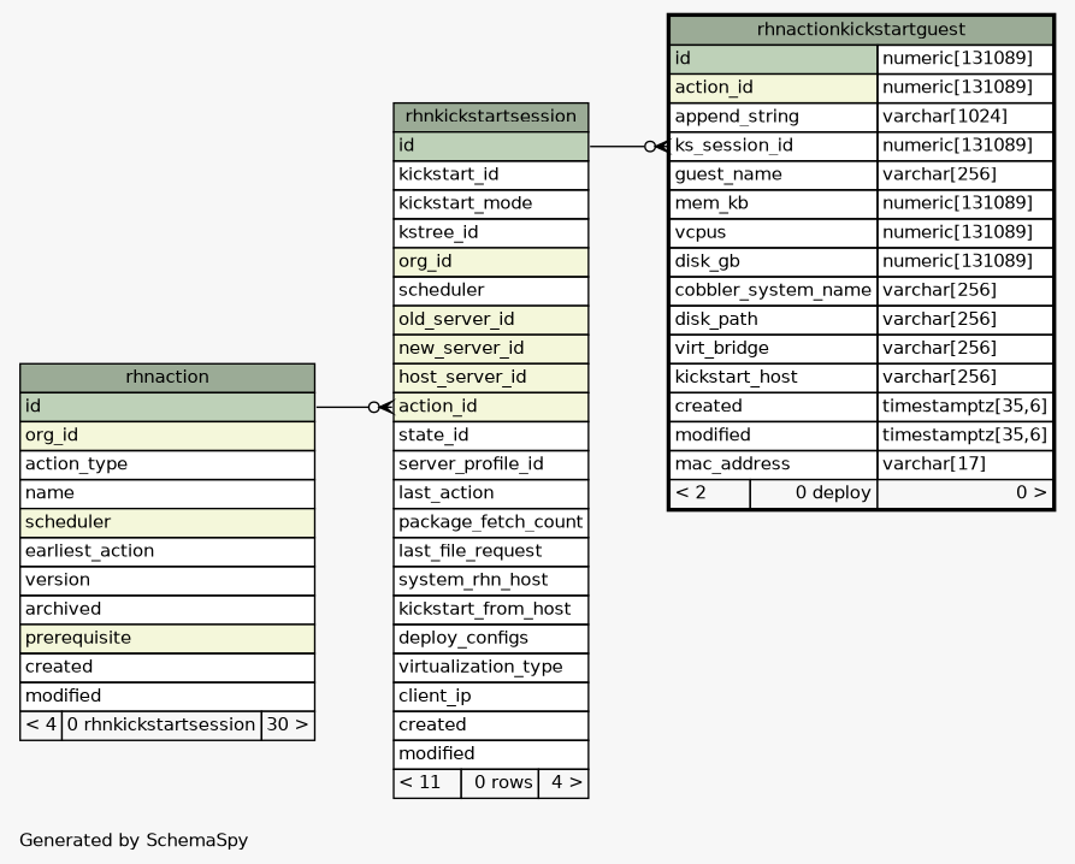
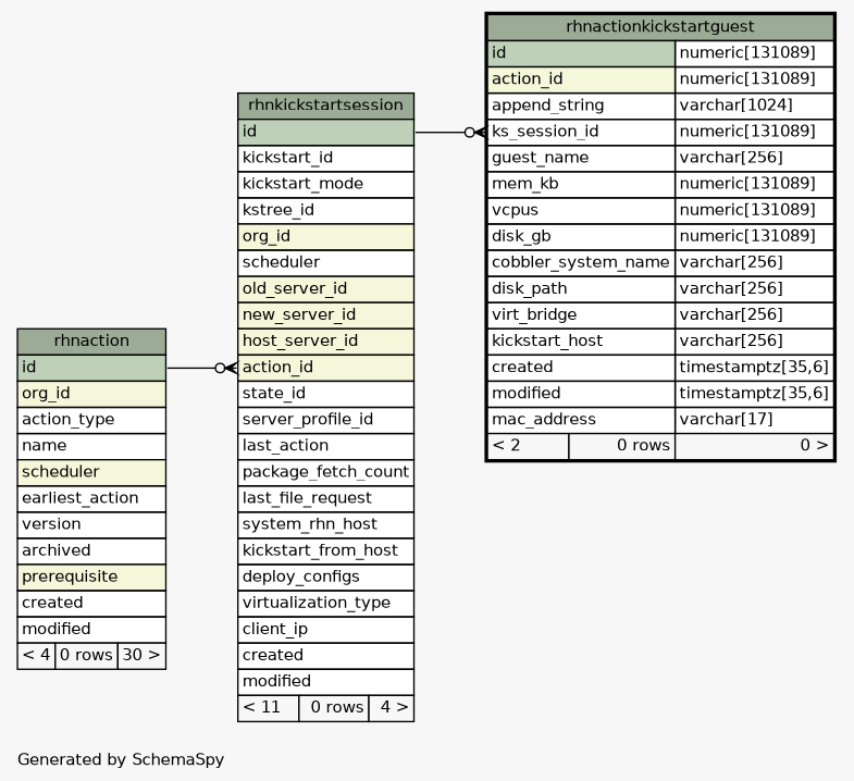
  digraph {
    bgcolor="#f7f7f7"
    fontname=Helvetica
    fontsize=11
    label="\nGenerated by SchemaSpy"
    labeljust=l
    nodesep=0.18
    rankdir=RL
    ranksep=0.46
    node [fontname=Helvetica fontsize=11 shape=plaintext]
    edge [arrowhead=none arrowsize=0.8 arrowtail=crowodot dir=back headport="id:e"]
-   n1 [label=<     <TABLE BORDER="2" CELLBORDER="1" CELLSPACING="0" BGCOLOR="#ffffff">       <TR><TD COLSPAN="3" BGCOLOR="#9bab96" ALIGN="CENTER">rhnactionkickstartguest</TD></TR>       <TR><TD PORT="id" COLSPAN="2" BGCOLOR="#bed1b8" ALIGN="LEFT">id</TD><TD PORT="id.type" ALIGN="LEFT">numeric[131089]</TD></TR>       <TR><TD PORT="action_id" COLSPAN="2" BGCOLOR="#f4f7da" ALIGN="LEFT">action_id</TD><TD PORT="action_id.type" ALIGN="LEFT">numeric[131089]</TD></TR>       <TR><TD PORT="append_string" COLSPAN="2" ALIGN="LEFT">append_string</TD><TD PORT="append_string.type" ALIGN="LEFT">varchar[1024]</TD></TR>       <TR><TD PORT="ks_session_id" COLSPAN="2" ALIGN="LEFT">ks_session_id</TD><TD PORT="ks_session_id.type" ALIGN="LEFT">numeric[131089]</TD></TR>       <TR><TD PORT="guest_name" COLSPAN="2" ALIGN="LEFT">guest_name</TD><TD PORT="guest_name.type" ALIGN="LEFT">varchar[256]</TD></TR>       <TR><TD PORT="mem_kb" COLSPAN="2" ALIGN="LEFT">mem_kb</TD><TD PORT="mem_kb.type" ALIGN="LEFT">numeric[131089]</TD></TR>       <TR><TD PORT="vcpus" COLSPAN="2" ALIGN="LEFT">vcpus</TD><TD PORT="vcpus.type" ALIGN="LEFT">numeric[131089]</TD></TR>       <TR><TD PORT="disk_gb" COLSPAN="2" ALIGN="LEFT">disk_gb</TD><TD PORT="disk_gb.type" ALIGN="LEFT">numeric[131089]</TD></TR>       <TR><TD PORT="cobbler_system_name" COLSPAN="2" ALIGN="LEFT">cobbler_system_name</TD><TD PORT="cobbler_system_name.type" ALIGN="LEFT">varchar[256]</TD></TR>       <TR><TD PORT="disk_path" COLSPAN="2" ALIGN="LEFT">disk_path</TD><TD PORT="disk_path.type" ALIGN="LEFT">varchar[256]</TD></TR>       <TR><TD PORT="virt_bridge" COLSPAN="2" ALIGN="LEFT">virt_bridge</TD><TD PORT="virt_bridge.type" ALIGN="LEFT">varchar[256]</TD></TR>       <TR><TD PORT="kickstart_host" COLSPAN="2" ALIGN="LEFT">kickstart_host</TD><TD PORT="kickstart_host.type" ALIGN="LEFT">varchar[256]</TD></TR>       <TR><TD PORT="created" COLSPAN="2" ALIGN="LEFT">created</TD><TD PORT="created.type" ALIGN="LEFT">timestamptz[35,6]</TD></TR>       <TR><TD PORT="modified" COLSPAN="2" ALIGN="LEFT">modified</TD><TD PORT="modified.type" ALIGN="LEFT">timestamptz[35,6]</TD></TR>       <TR><TD PORT="mac_address" COLSPAN="2" ALIGN="LEFT">mac_address</TD><TD PORT="mac_address.type" ALIGN="LEFT">varchar[17]</TD></TR>       <TR><TD ALIGN="LEFT" BGCOLOR="#f7f7f7">&lt; 2</TD><TD ALIGN="RIGHT" BGCOLOR="#f7f7f7">0 deploy</TD><TD ALIGN="RIGHT" BGCOLOR="#f7f7f7">0 &gt;</TD></TR>     </TABLE>>]
+   n1 [label=<     <TABLE BORDER="2" CELLBORDER="1" CELLSPACING="0" BGCOLOR="#ffffff">       <TR><TD COLSPAN="3" BGCOLOR="#9bab96" ALIGN="CENTER">rhnactionkickstartguest</TD></TR>       <TR><TD PORT="id" COLSPAN="2" BGCOLOR="#bed1b8" ALIGN="LEFT">id</TD><TD PORT="id.type" ALIGN="LEFT">numeric[131089]</TD></TR>       <TR><TD PORT="action_id" COLSPAN="2" BGCOLOR="#f4f7da" ALIGN="LEFT">action_id</TD><TD PORT="action_id.type" ALIGN="LEFT">numeric[131089]</TD></TR>       <TR><TD PORT="append_string" COLSPAN="2" ALIGN="LEFT">append_string</TD><TD PORT="append_string.type" ALIGN="LEFT">varchar[1024]</TD></TR>       <TR><TD PORT="ks_session_id" COLSPAN="2" ALIGN="LEFT">ks_session_id</TD><TD PORT="ks_session_id.type" ALIGN="LEFT">numeric[131089]</TD></TR>       <TR><TD PORT="guest_name" COLSPAN="2" ALIGN="LEFT">guest_name</TD><TD PORT="guest_name.type" ALIGN="LEFT">varchar[256]</TD></TR>       <TR><TD PORT="mem_kb" COLSPAN="2" ALIGN="LEFT">mem_kb</TD><TD PORT="mem_kb.type" ALIGN="LEFT">numeric[131089]</TD></TR>       <TR><TD PORT="vcpus" COLSPAN="2" ALIGN="LEFT">vcpus</TD><TD PORT="vcpus.type" ALIGN="LEFT">numeric[131089]</TD></TR>       <TR><TD PORT="disk_gb" COLSPAN="2" ALIGN="LEFT">disk_gb</TD><TD PORT="disk_gb.type" ALIGN="LEFT">numeric[131089]</TD></TR>       <TR><TD PORT="cobbler_system_name" COLSPAN="2" ALIGN="LEFT">cobbler_system_name</TD><TD PORT="cobbler_system_name.type" ALIGN="LEFT">varchar[256]</TD></TR>       <TR><TD PORT="disk_path" COLSPAN="2" ALIGN="LEFT">disk_path</TD><TD PORT="disk_path.type" ALIGN="LEFT">varchar[256]</TD></TR>       <TR><TD PORT="virt_bridge" COLSPAN="2" ALIGN="LEFT">virt_bridge</TD><TD PORT="virt_bridge.type" ALIGN="LEFT">varchar[256]</TD></TR>       <TR><TD PORT="kickstart_host" COLSPAN="2" ALIGN="LEFT">kickstart_host</TD><TD PORT="kickstart_host.type" ALIGN="LEFT">varchar[256]</TD></TR>       <TR><TD PORT="created" COLSPAN="2" ALIGN="LEFT">created</TD><TD PORT="created.type" ALIGN="LEFT">timestamptz[35,6]</TD></TR>       <TR><TD PORT="modified" COLSPAN="2" ALIGN="LEFT">modified</TD><TD PORT="modified.type" ALIGN="LEFT">timestamptz[35,6]</TD></TR>       <TR><TD PORT="mac_address" COLSPAN="2" ALIGN="LEFT">mac_address</TD><TD PORT="mac_address.type" ALIGN="LEFT">varchar[17]</TD></TR>       <TR><TD ALIGN="LEFT" BGCOLOR="#f7f7f7">&lt; 2</TD><TD ALIGN="RIGHT" BGCOLOR="#f7f7f7">0 rows</TD><TD ALIGN="RIGHT" BGCOLOR="#f7f7f7">0 &gt;</TD></TR>     </TABLE>>]
    n2 [label=<     <TABLE BORDER="0" CELLBORDER="1" CELLSPACING="0" BGCOLOR="#ffffff">       <TR><TD COLSPAN="3" BGCOLOR="#9bab96" ALIGN="CENTER">rhnkickstartsession</TD></TR>       <TR><TD PORT="id" COLSPAN="3" BGCOLOR="#bed1b8" ALIGN="LEFT">id</TD></TR>       <TR><TD PORT="kickstart_id" COLSPAN="3" ALIGN="LEFT">kickstart_id</TD></TR>       <TR><TD PORT="kickstart_mode" COLSPAN="3" ALIGN="LEFT">kickstart_mode</TD></TR>       <TR><TD PORT="kstree_id" COLSPAN="3" ALIGN="LEFT">kstree_id</TD></TR>       <TR><TD PORT="org_id" COLSPAN="3" BGCOLOR="#f4f7da" ALIGN="LEFT">org_id</TD></TR>       <TR><TD PORT="scheduler" COLSPAN="3" ALIGN="LEFT">scheduler</TD></TR>       <TR><TD PORT="old_server_id" COLSPAN="3" BGCOLOR="#f4f7da" ALIGN="LEFT">old_server_id</TD></TR>       <TR><TD PORT="new_server_id" COLSPAN="3" BGCOLOR="#f4f7da" ALIGN="LEFT">new_server_id</TD></TR>       <TR><TD PORT="host_server_id" COLSPAN="3" BGCOLOR="#f4f7da" ALIGN="LEFT">host_server_id</TD></TR>       <TR><TD PORT="action_id" COLSPAN="3" BGCOLOR="#f4f7da" ALIGN="LEFT">action_id</TD></TR>       <TR><TD PORT="state_id" COLSPAN="3" ALIGN="LEFT">state_id</TD></TR>       <TR><TD PORT="server_profile_id" COLSPAN="3" ALIGN="LEFT">server_profile_id</TD></TR>       <TR><TD PORT="last_action" COLSPAN="3" ALIGN="LEFT">last_action</TD></TR>       <TR><TD PORT="package_fetch_count" COLSPAN="3" ALIGN="LEFT">package_fetch_count</TD></TR>       <TR><TD PORT="last_file_request" COLSPAN="3" ALIGN="LEFT">last_file_request</TD></TR>       <TR><TD PORT="system_rhn_host" COLSPAN="3" ALIGN="LEFT">system_rhn_host</TD></TR>       <TR><TD PORT="kickstart_from_host" COLSPAN="3" ALIGN="LEFT">kickstart_from_host</TD></TR>       <TR><TD PORT="deploy_configs" COLSPAN="3" ALIGN="LEFT">deploy_configs</TD></TR>       <TR><TD PORT="virtualization_type" COLSPAN="3" ALIGN="LEFT">virtualization_type</TD></TR>       <TR><TD PORT="client_ip" COLSPAN="3" ALIGN="LEFT">client_ip</TD></TR>       <TR><TD PORT="created" COLSPAN="3" ALIGN="LEFT">created</TD></TR>       <TR><TD PORT="modified" COLSPAN="3" ALIGN="LEFT">modified</TD></TR>       <TR><TD ALIGN="LEFT" BGCOLOR="#f7f7f7">&lt; 11</TD><TD ALIGN="RIGHT" BGCOLOR="#f7f7f7">0 rows</TD><TD ALIGN="RIGHT" BGCOLOR="#f7f7f7">4 &gt;</TD></TR>     </TABLE>>]
-   n3 [label=<     <TABLE BORDER="0" CELLBORDER="1" CELLSPACING="0" BGCOLOR="#ffffff">       <TR><TD COLSPAN="3" BGCOLOR="#9bab96" ALIGN="CENTER">rhnaction</TD></TR>       <TR><TD PORT="id" COLSPAN="3" BGCOLOR="#bed1b8" ALIGN="LEFT">id</TD></TR>       <TR><TD PORT="org_id" COLSPAN="3" BGCOLOR="#f4f7da" ALIGN="LEFT">org_id</TD></TR>       <TR><TD PORT="action_type" COLSPAN="3" ALIGN="LEFT">action_type</TD></TR>       <TR><TD PORT="name" COLSPAN="3" ALIGN="LEFT">name</TD></TR>       <TR><TD PORT="scheduler" COLSPAN="3" BGCOLOR="#f4f7da" ALIGN="LEFT">scheduler</TD></TR>       <TR><TD PORT="earliest_action" COLSPAN="3" ALIGN="LEFT">earliest_action</TD></TR>       <TR><TD PORT="version" COLSPAN="3" ALIGN="LEFT">version</TD></TR>       <TR><TD PORT="archived" COLSPAN="3" ALIGN="LEFT">archived</TD></TR>       <TR><TD PORT="prerequisite" COLSPAN="3" BGCOLOR="#f4f7da" ALIGN="LEFT">prerequisite</TD></TR>       <TR><TD PORT="created" COLSPAN="3" ALIGN="LEFT">created</TD></TR>       <TR><TD PORT="modified" COLSPAN="3" ALIGN="LEFT">modified</TD></TR>       <TR><TD ALIGN="LEFT" BGCOLOR="#f7f7f7">&lt; 4</TD><TD ALIGN="RIGHT" BGCOLOR="#f7f7f7">0 rhnkickstartsession</TD><TD ALIGN="RIGHT" BGCOLOR="#f7f7f7">30 &gt;</TD></TR>     </TABLE>>]
+   n3 [label=<     <TABLE BORDER="0" CELLBORDER="1" CELLSPACING="0" BGCOLOR="#ffffff">       <TR><TD COLSPAN="3" BGCOLOR="#9bab96" ALIGN="CENTER">rhnaction</TD></TR>       <TR><TD PORT="id" COLSPAN="3" BGCOLOR="#bed1b8" ALIGN="LEFT">id</TD></TR>       <TR><TD PORT="org_id" COLSPAN="3" BGCOLOR="#f4f7da" ALIGN="LEFT">org_id</TD></TR>       <TR><TD PORT="action_type" COLSPAN="3" ALIGN="LEFT">action_type</TD></TR>       <TR><TD PORT="name" COLSPAN="3" ALIGN="LEFT">name</TD></TR>       <TR><TD PORT="scheduler" COLSPAN="3" BGCOLOR="#f4f7da" ALIGN="LEFT">scheduler</TD></TR>       <TR><TD PORT="earliest_action" COLSPAN="3" ALIGN="LEFT">earliest_action</TD></TR>       <TR><TD PORT="version" COLSPAN="3" ALIGN="LEFT">version</TD></TR>       <TR><TD PORT="archived" COLSPAN="3" ALIGN="LEFT">archived</TD></TR>       <TR><TD PORT="prerequisite" COLSPAN="3" BGCOLOR="#f4f7da" ALIGN="LEFT">prerequisite</TD></TR>       <TR><TD PORT="created" COLSPAN="3" ALIGN="LEFT">created</TD></TR>       <TR><TD PORT="modified" COLSPAN="3" ALIGN="LEFT">modified</TD></TR>       <TR><TD ALIGN="LEFT" BGCOLOR="#f7f7f7">&lt; 4</TD><TD ALIGN="RIGHT" BGCOLOR="#f7f7f7">0 rows</TD><TD ALIGN="RIGHT" BGCOLOR="#f7f7f7">30 &gt;</TD></TR>     </TABLE>>]
    n1 -> n2 [tailport="ks_session_id:w"]
    n2 -> n3 [tailport="action_id:w"]
  }
